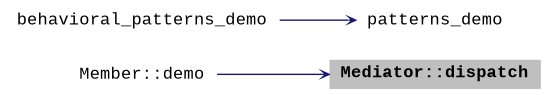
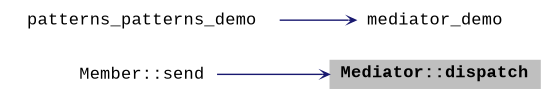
  digraph {
    fontname="Liberation Mono"
    rankdir=RL
    node [color=black fontname="Liberation Mono" fontsize=12 shape=plaintext]
    edge [arrowhead=open arrowsize=0.5 arrowtail=open color=midnightblue dir=back fontname="Liberation Mono" fontsize=15 labelfontsize=15 style=solid]
    n1 [fillcolor=grey75 fontcolor=black height=0.2 label=<<b>Mediator::dispatch</b>> style=filled width=0.4]
-   n2 [height=0.2 label="Member::demo" width=0.4]
-   n3 [height=0.2 label=patterns_demo width=0.4]
-   n4 [height=0.2 label=behavioral_patterns_demo width=0.4]
+   n2 [height=0.2 label="Member::send" width=0.4]
+   n3 [height=0.2 label=mediator_demo width=0.4]
+   n4 [height=0.2 label=patterns_patterns_demo width=0.4]
    n1 -> n2
    n3 -> n4
  }
